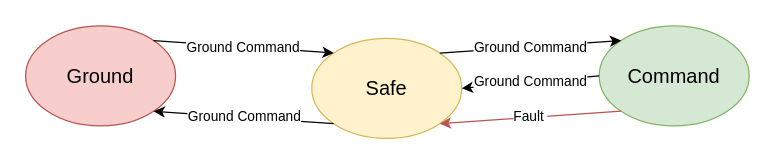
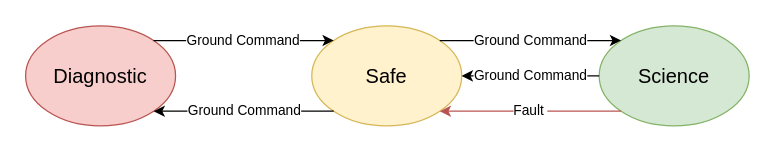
  <mxCell id="0" />
  <mxCell id="1" parent="0" />
- <mxCell id="2" value="Ground" style="ellipse;whiteSpace=wrap;html=1;fillColor=#f8cecc;strokeColor=#b85450;fontSize=16;" vertex="1" parent="1"><mxGeometry x="20" y="20" width="120" height="80" as="geometry" /></mxCell>
- <mxCell id="3" value="Safe" style="ellipse;whiteSpace=wrap;html=1;fillColor=#fff2cc;strokeColor=#d6b656;fontSize=16;" vertex="1" parent="1"><mxGeometry x="249" y="30" width="120" height="80" as="geometry" /></mxCell>
- <mxCell id="4" value="Command" style="ellipse;whiteSpace=wrap;html=1;fillColor=#d5e8d4;strokeColor=#82b366;fontSize=16;" vertex="1" parent="1"><mxGeometry x="479" y="20" width="120" height="80" as="geometry" /></mxCell>
+ <mxCell id="2" value="Diagnostic" style="ellipse;whiteSpace=wrap;html=1;fillColor=#f8cecc;strokeColor=#b85450;fontSize=16;" vertex="1" parent="1"><mxGeometry x="20" y="20" width="120" height="80" as="geometry" /></mxCell>
+ <mxCell id="3" value="Safe" style="ellipse;whiteSpace=wrap;html=1;fillColor=#fff2cc;strokeColor=#d6b656;fontSize=16;" vertex="1" parent="1"><mxGeometry x="249" y="20" width="120" height="80" as="geometry" /></mxCell>
+ <mxCell id="4" value="Science" style="ellipse;whiteSpace=wrap;html=1;fillColor=#d5e8d4;strokeColor=#82b366;fontSize=16;" vertex="1" parent="1"><mxGeometry x="479" y="20" width="120" height="80" as="geometry" /></mxCell>
  <mxCell id="5" value="Ground Command" style="endArrow=classic;html=1;rounded=0;exitX=1;exitY=0;exitDx=0;exitDy=0;entryX=0;entryY=0;entryDx=0;entryDy=0;" edge="1" parent="1" source="2" target="3"><mxGeometry width="50" height="50" relative="1" as="geometry"><mxPoint x="249" y="330" as="sourcePoint" /><mxPoint x="299" y="280" as="targetPoint" /></mxGeometry></mxCell>
  <mxCell id="6" value="Ground Command" style="endArrow=classic;html=1;rounded=0;exitX=1;exitY=0;exitDx=0;exitDy=0;entryX=0;entryY=0;entryDx=0;entryDy=0;" edge="1" parent="1" source="3" target="4"><mxGeometry width="50" height="50" relative="1" as="geometry"><mxPoint x="171" y="42" as="sourcePoint" /><mxPoint x="277" y="42" as="targetPoint" /></mxGeometry></mxCell>
  <mxCell id="7" value="&lt;div&gt;Fault&amp;nbsp;&lt;/div&gt;" style="endArrow=classic;html=1;rounded=0;exitX=0;exitY=1;exitDx=0;exitDy=0;entryX=1;entryY=1;entryDx=0;entryDy=0;fillColor=#f8cecc;strokeColor=#b85450;" edge="1" parent="1" source="4" target="3"><mxGeometry width="50" height="50" relative="1" as="geometry"><mxPoint x="361" y="42" as="sourcePoint" /><mxPoint x="467" y="42" as="targetPoint" /></mxGeometry></mxCell>
  <mxCell id="8" value="Ground Command" style="endArrow=classic;html=1;rounded=0;exitX=0;exitY=1;exitDx=0;exitDy=0;entryX=1;entryY=1;entryDx=0;entryDy=0;" edge="1" parent="1" source="3" target="2"><mxGeometry width="50" height="50" relative="1" as="geometry"><mxPoint x="285" y="150" as="sourcePoint" /><mxPoint x="179" y="150" as="targetPoint" /></mxGeometry></mxCell>
  <mxCell id="9" value="Ground Command" style="endArrow=classic;html=1;rounded=0;exitX=0;exitY=0.5;exitDx=0;exitDy=0;entryX=1;entryY=0.5;entryDx=0;entryDy=0;" edge="1" parent="1" source="4" target="3"><mxGeometry width="50" height="50" relative="1" as="geometry"><mxPoint x="361" y="42" as="sourcePoint" /><mxPoint x="497" y="42" as="targetPoint" /></mxGeometry></mxCell>
